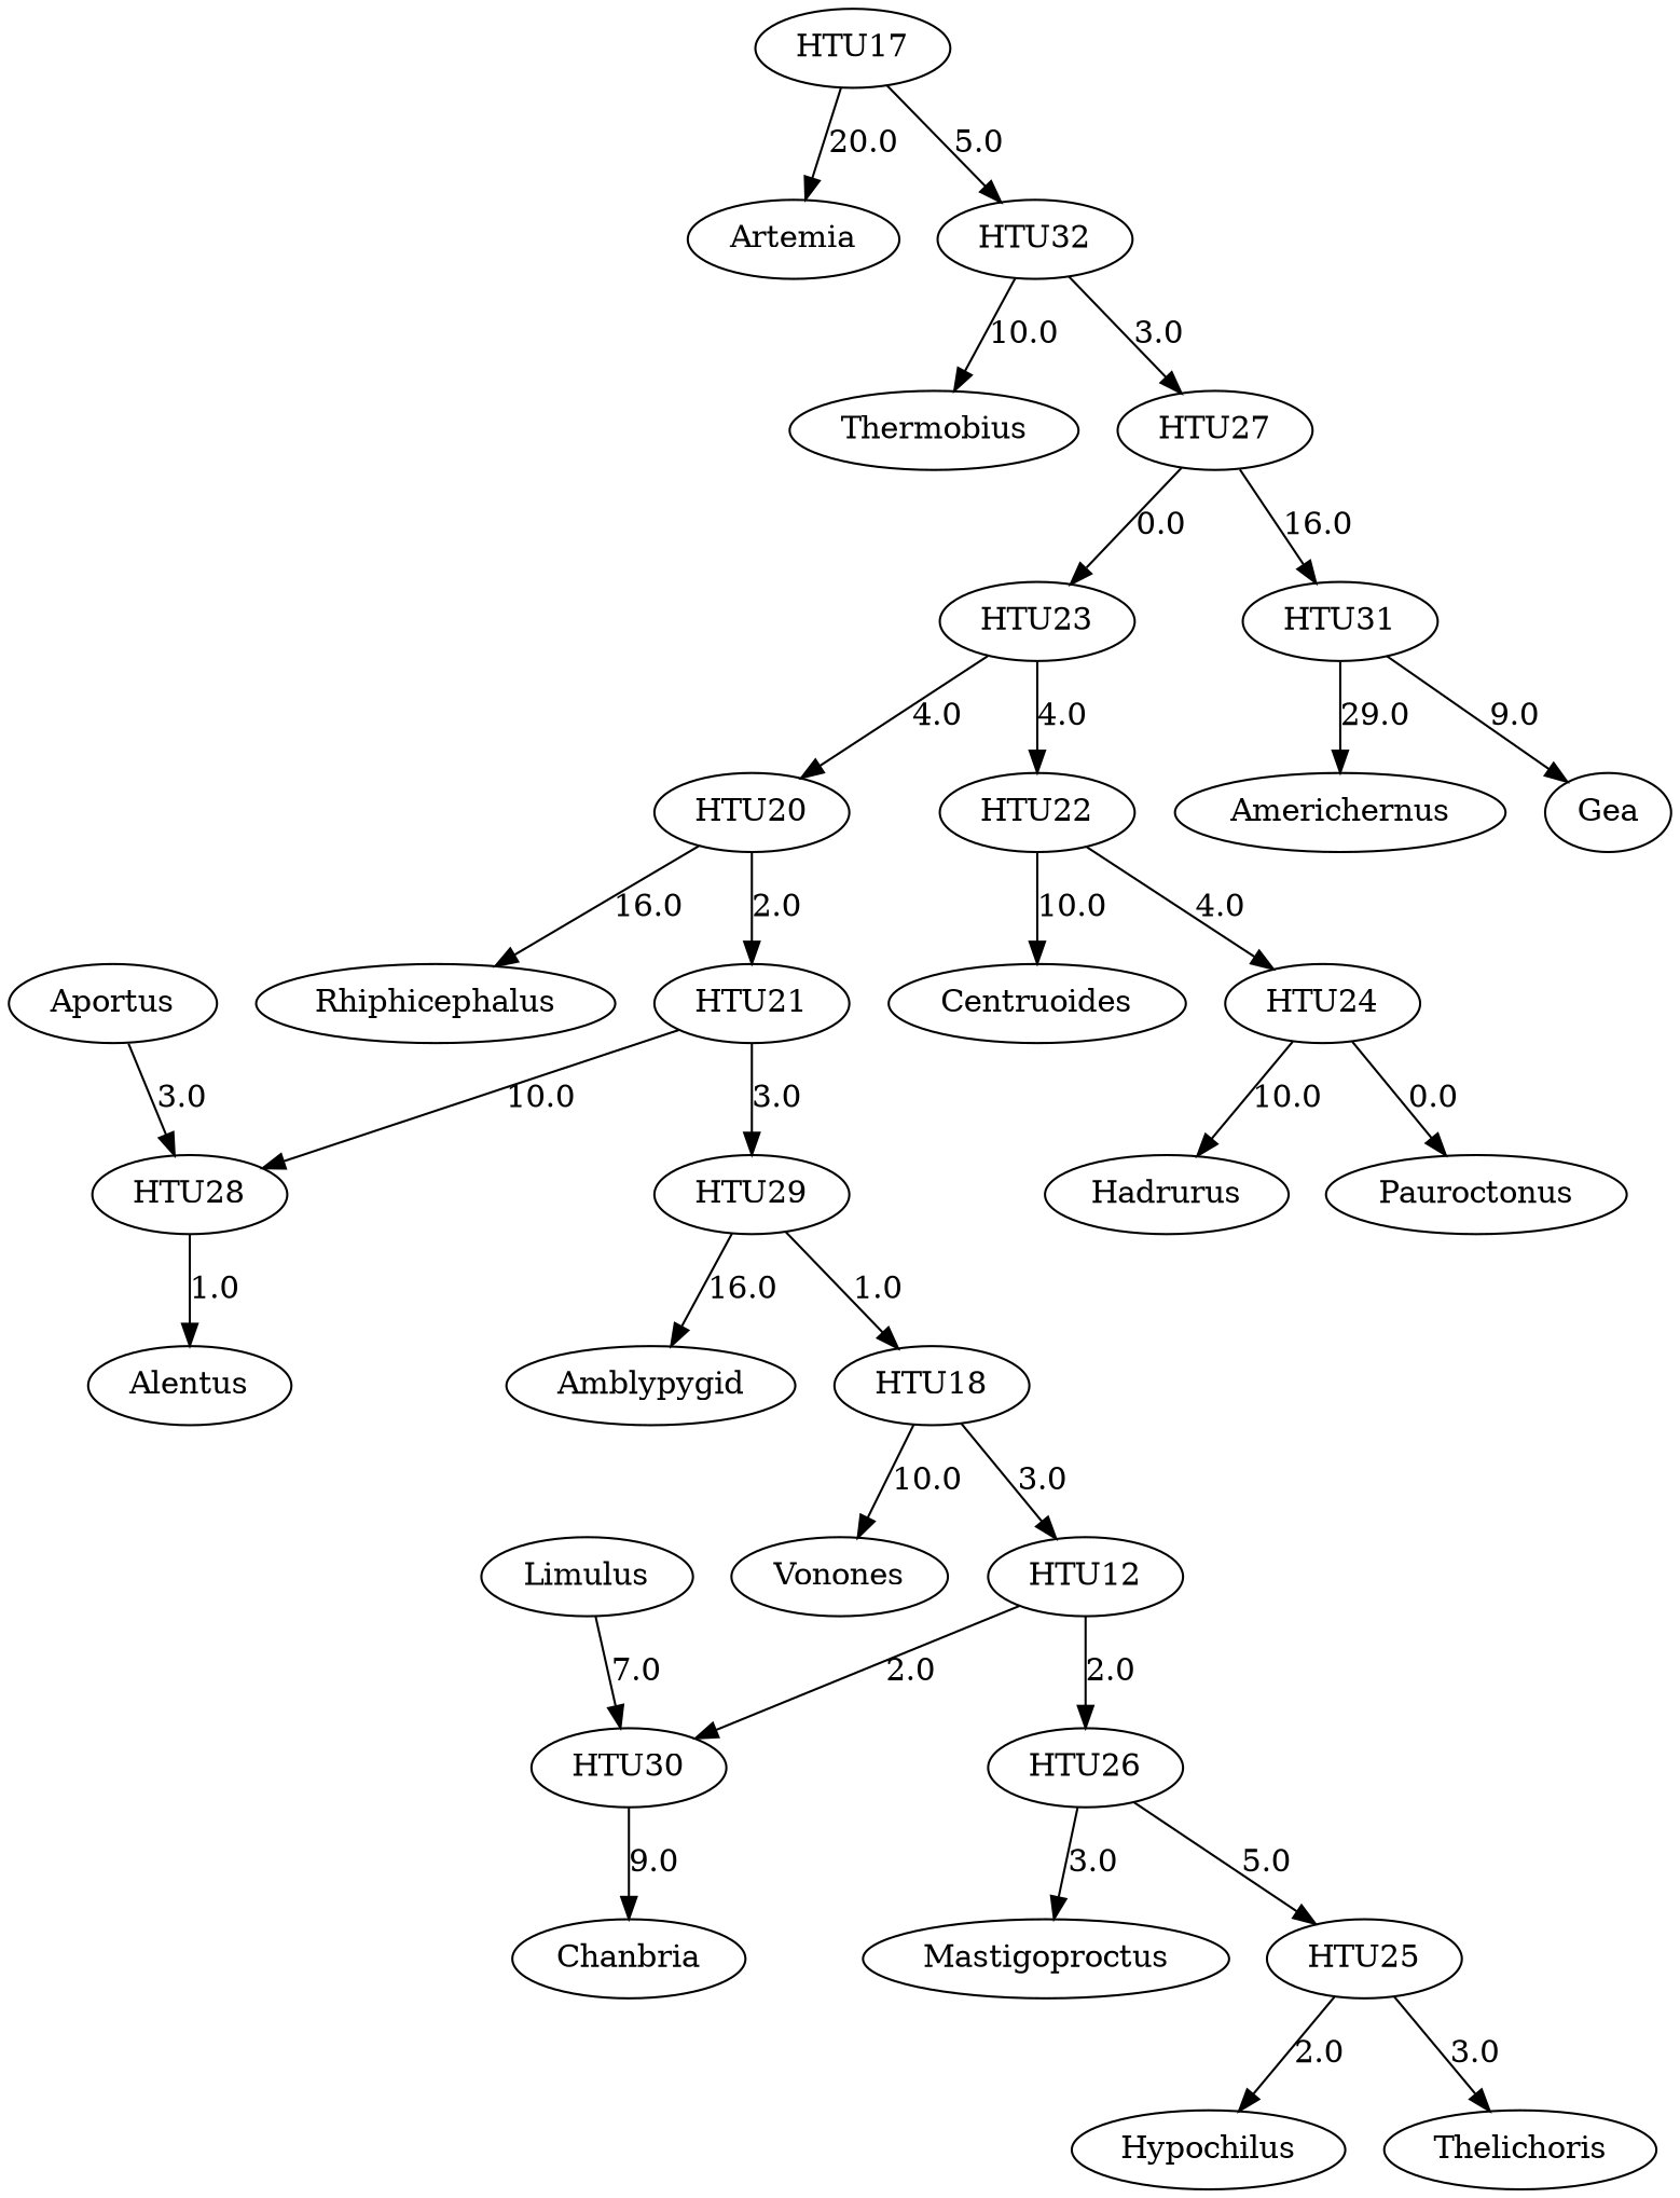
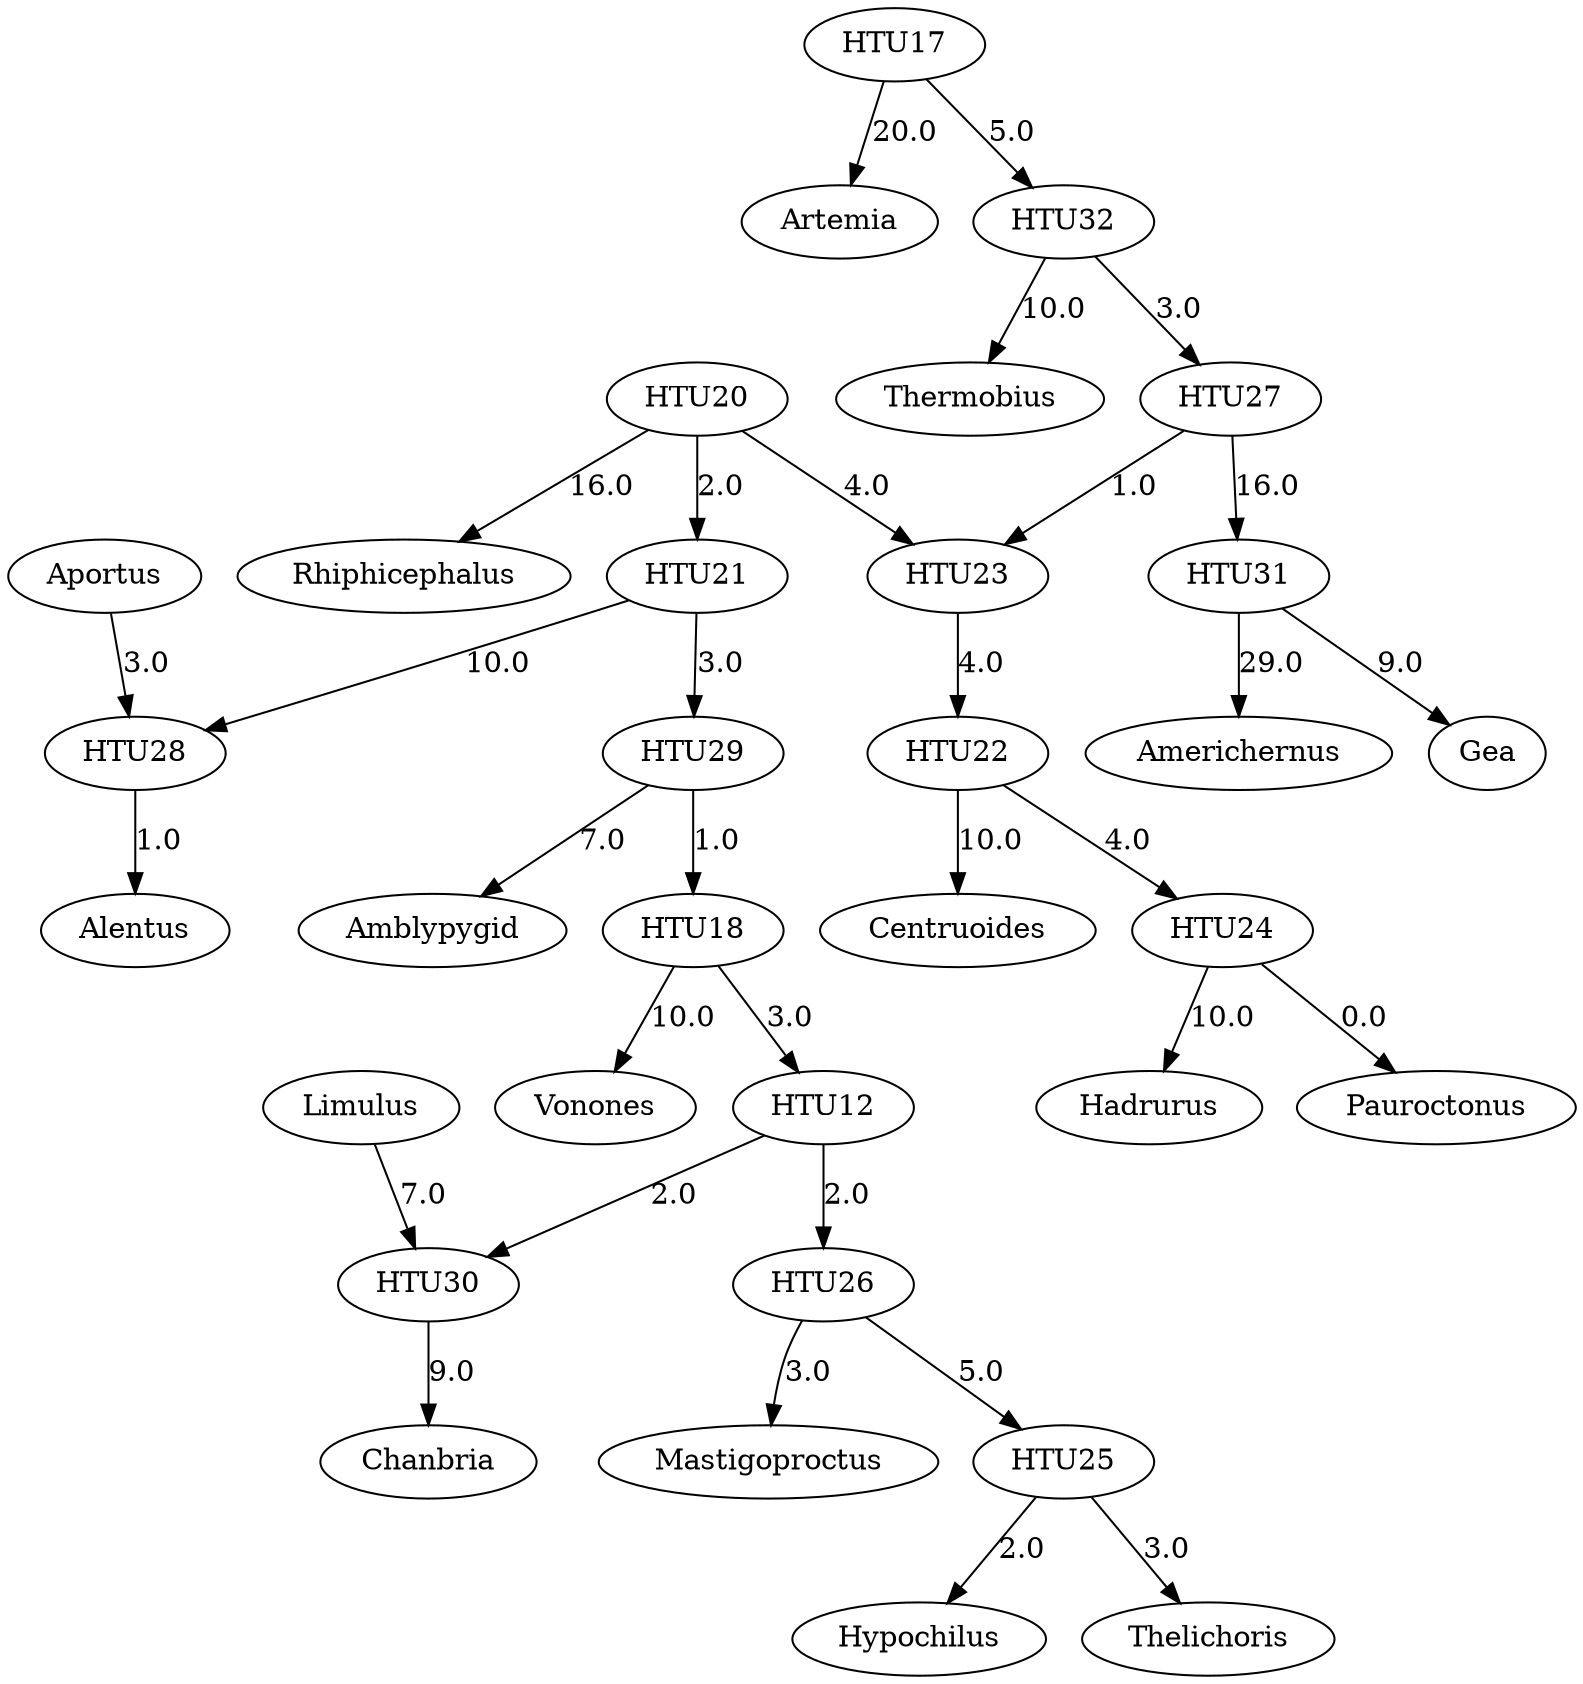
  digraph {
    n1 [label=Alentus]
    n2 [label=Amblypygid]
    n3 [label=Americhernus]
    n4 [label=Aportus]
    n5 [label=HTU28]
    n6 [label=Artemia]
    n7 [label=Centruoides]
    n8 [label=Chanbria]
    n9 [label=Gea]
    n10 [label=Hadrurus]
    n11 [label=Hypochilus]
    n12 [label=Limulus]
    n13 [label=HTU30]
    n14 [label=Mastigoproctus]
    n15 [label=Pauroctonus]
    n16 [label=Rhiphicephalus]
    n17 [label=Thelichoris]
    n18 [label=Thermobius]
    n19 [label=Vonones]
    n20 [label=HTU17]
    n21 [label=HTU32]
    n22 [label=HTU27]
    n23 [label=HTU18]
    n24 [label=HTU12]
    n25 [label=HTU26]
    n26 [label=HTU25]
    n27 [label=HTU20]
    n28 [label=HTU21]
    n29 [label=HTU29]
    n30 [label=HTU22]
    n31 [label=HTU24]
    n32 [label=HTU23]
    n33 [label=HTU31]
    n4 -> n5 [label=3.0]
    n5 -> n1 [label=1.0]
    n12 -> n13 [label=7.0]
    n13 -> n8 [label=9.0]
    n20 -> n6 [label=20.0]
    n20 -> n21 [label=5.0]
    n21 -> n18 [label=10.0]
    n21 -> n22 [label=3.0]
-   n22 -> n32 [label=0.0]
+   n22 -> n32 [label=1.0]
    n22 -> n33 [label=16.0]
    n23 -> n19 [label=10.0]
    n23 -> n24 [label=3.0]
    n24 -> n13 [label=2.0]
    n24 -> n25 [label=2.0]
    n25 -> n14 [label=3.0]
    n25 -> n26 [label=5.0]
    n26 -> n11 [label=2.0]
    n26 -> n17 [label=3.0]
    n27 -> n16 [label=16.0]
    n27 -> n28 [label=2.0]
    n28 -> n5 [label=10.0]
    n28 -> n29 [label=3.0]
-   n29 -> n2 [label=16.0]
+   n29 -> n2 [label=7.0]
    n29 -> n23 [label=1.0]
    n30 -> n7 [label=10.0]
    n30 -> n31 [label=4.0]
    n31 -> n10 [label=10.0]
    n31 -> n15 [label=0.0]
-   n32 -> n27 [label=4.0]
+   n27 -> n32 [label=4.0]
    n32 -> n30 [label=4.0]
    n33 -> n3 [label=29.0]
    n33 -> n9 [label=9.0]
  }
